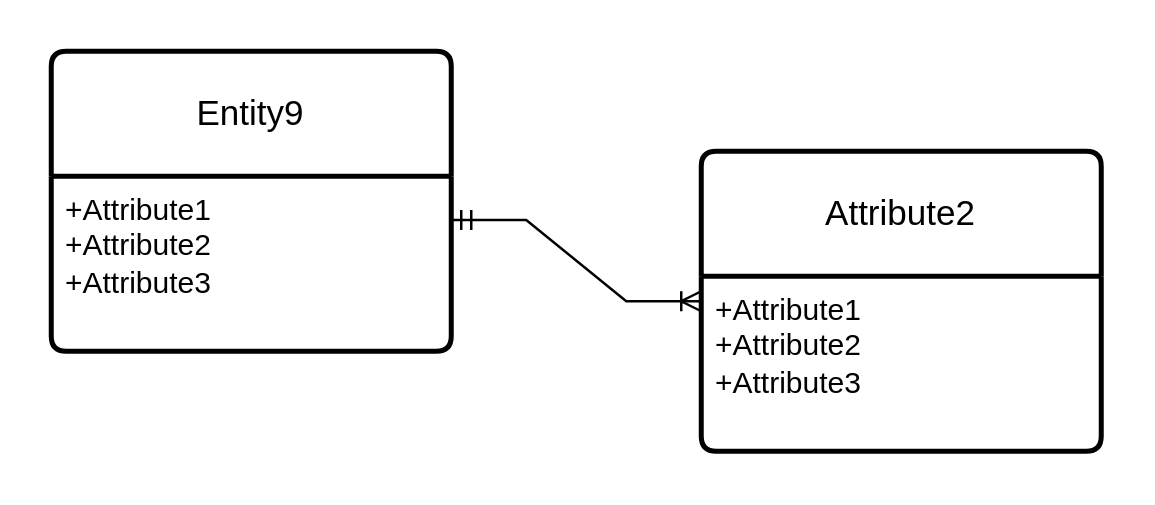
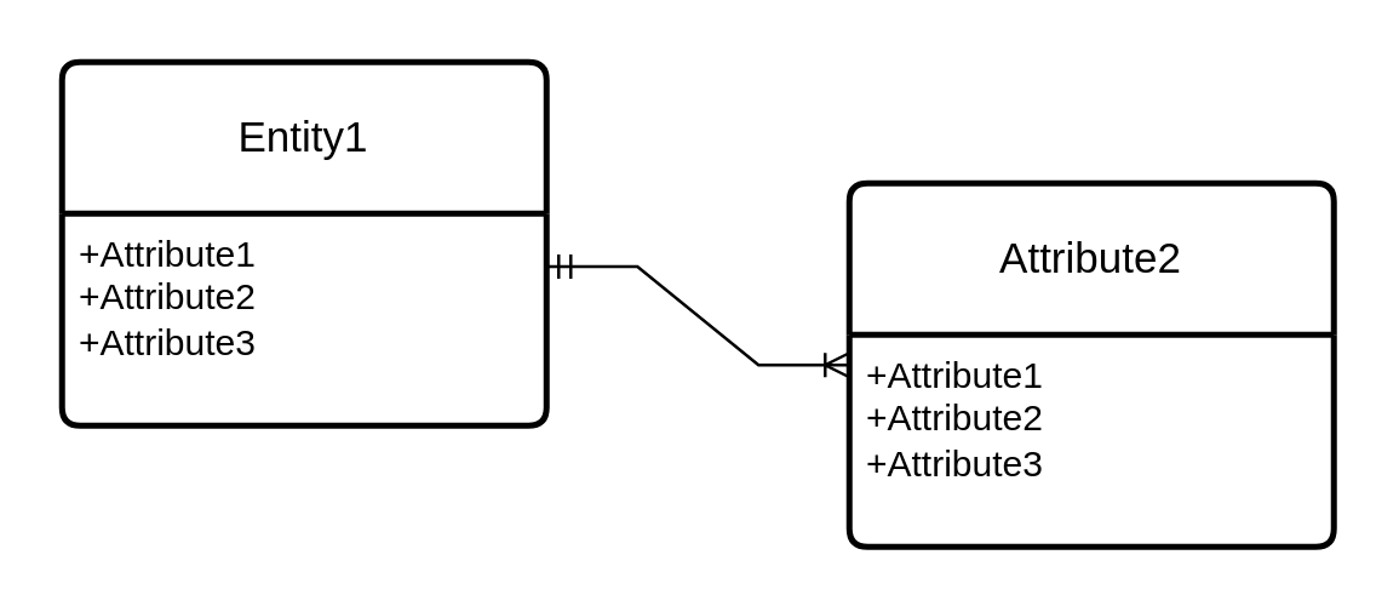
  <mxCell id="0" />
  <mxCell id="1" parent="0" />
  <mxCell id="2" value="Attribute2" style="swimlane;childLayout=stackLayout;horizontal=1;startSize=50;horizontalStack=0;rounded=1;fontSize=14;fontStyle=0;strokeWidth=2;resizeParent=0;resizeLast=1;shadow=0;dashed=0;align=center;arcSize=4;whiteSpace=wrap;html=1;" parent="1" vertex="1"><mxGeometry x="280" y="60" width="160" height="120" as="geometry" /></mxCell>
  <mxCell id="3" value="+Attribute1&#10;+Attribute2&#10;+Attribute3" style="align=left;strokeColor=none;fillColor=none;spacingLeft=4;fontSize=12;verticalAlign=top;resizable=0;rotatable=0;part=1;html=1;" parent="2" vertex="1"><mxGeometry y="50" width="160" height="70" as="geometry" /></mxCell>
- <mxCell id="4" value="Entity9" style="swimlane;childLayout=stackLayout;horizontal=1;startSize=50;horizontalStack=0;rounded=1;fontSize=14;fontStyle=0;strokeWidth=2;resizeParent=0;resizeLast=1;shadow=0;dashed=0;align=center;arcSize=4;whiteSpace=wrap;html=1;" parent="1" vertex="1"><mxGeometry x="20" y="20" width="160" height="120" as="geometry" /></mxCell>
+ <mxCell id="4" value="Entity1" style="swimlane;childLayout=stackLayout;horizontal=1;startSize=50;horizontalStack=0;rounded=1;fontSize=14;fontStyle=0;strokeWidth=2;resizeParent=0;resizeLast=1;shadow=0;dashed=0;align=center;arcSize=4;whiteSpace=wrap;html=1;" parent="1" vertex="1"><mxGeometry x="20" y="20" width="160" height="120" as="geometry" /></mxCell>
  <mxCell id="5" value="+Attribute1&#10;+Attribute2&#10;+Attribute3" style="align=left;strokeColor=none;fillColor=none;spacingLeft=4;fontSize=12;verticalAlign=top;resizable=0;rotatable=0;part=1;html=1;" parent="4" vertex="1"><mxGeometry y="50" width="160" height="70" as="geometry" /></mxCell>
  <mxCell id="6" value="" style="edgeStyle=entityRelationEdgeStyle;fontSize=12;html=1;endArrow=ERoneToMany;startArrow=ERmandOne;rounded=0;exitX=1;exitY=0.25;exitDx=0;exitDy=0;entryX=0;entryY=0.5;entryDx=0;entryDy=0;" parent="1" source="5" target="2" edge="1"><mxGeometry width="100" height="100" relative="1" as="geometry"><mxPoint x="310" y="300" as="sourcePoint" /><mxPoint x="410" y="200" as="targetPoint" /></mxGeometry></mxCell>
